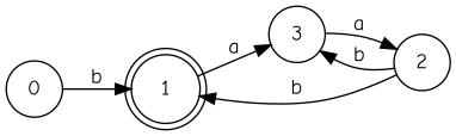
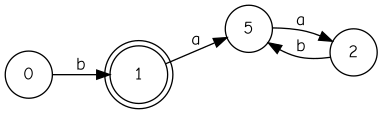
  digraph {
    fontname="Comic Neue"
    rankdir=LR
    node [fontname="Comic Neue" shape=circle]
    edge [fontname="Comic Neue"]
    1 [shape=doublecircle]
-   3
+   3 [label=5]
    2
    0
    1 -> 3 [label=a]
    3 -> 2 [label=a]
-   2 -> 1 [label=b]
    2 -> 3 [label=b]
    0 -> 1 [label=b]
  }
